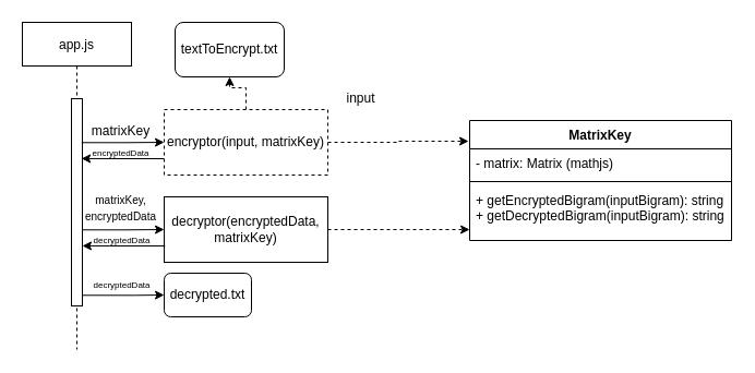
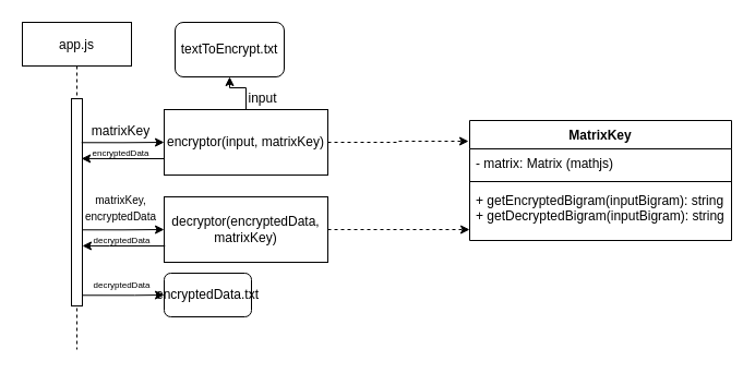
  <mxCell id="0" />
  <mxCell id="1" parent="0" />
  <mxCell id="2" value="app.js" style="shape=umlLifeline;perimeter=lifelinePerimeter;container=1;collapsible=0;recursiveResize=0;rounded=0;shadow=0;strokeWidth=1;" vertex="1" parent="1"><mxGeometry x="20" y="20" width="100" height="300" as="geometry" /></mxCell>
  <mxCell id="3" value="" style="points=[];perimeter=orthogonalPerimeter;rounded=0;shadow=0;strokeWidth=1;" vertex="1" parent="2"><mxGeometry x="45" y="70" width="10" height="190" as="geometry" /></mxCell>
  <mxCell id="4" style="edgeStyle=orthogonalEdgeStyle;rounded=0;orthogonalLoop=1;jettySize=auto;html=1;exitX=0.923;exitY=0.212;exitDx=0;exitDy=0;exitPerimeter=0;entryX=0;entryY=0.5;entryDx=0;entryDy=0;" edge="1" parent="1" source="3" target="8"><mxGeometry relative="1" as="geometry"><mxPoint x="150" y="130" as="targetPoint" /><mxPoint x="80" y="130" as="sourcePoint" /></mxGeometry></mxCell>
- <mxCell id="5" style="edgeStyle=orthogonalEdgeStyle;rounded=0;orthogonalLoop=1;jettySize=auto;html=1;entryX=0.5;entryY=1;entryDx=0;entryDy=0;dashed=1;" edge="1" parent="1" source="8" target="9"><mxGeometry relative="1" as="geometry" /></mxCell>
+ <mxCell id="5" style="edgeStyle=orthogonalEdgeStyle;rounded=0;orthogonalLoop=1;jettySize=auto;html=1;entryX=0.5;entryY=1;entryDx=0;entryDy=0;" edge="1" parent="1" source="8" target="9"><mxGeometry relative="1" as="geometry" /></mxCell>
  <mxCell id="6" style="edgeStyle=orthogonalEdgeStyle;rounded=0;orthogonalLoop=1;jettySize=auto;html=1;exitX=0;exitY=0.75;exitDx=0;exitDy=0;entryX=0.92;entryY=0.289;entryDx=0;entryDy=0;entryPerimeter=0;" edge="1" parent="1" source="8" target="3"><mxGeometry relative="1" as="geometry" /></mxCell>
  <mxCell id="7" style="edgeStyle=orthogonalEdgeStyle;rounded=0;orthogonalLoop=1;jettySize=auto;html=1;fontSize=6;dashed=1;" edge="1" parent="1" source="8"><mxGeometry relative="1" as="geometry"><mxPoint x="429" y="129" as="targetPoint" /><Array as="points"><mxPoint x="365" y="130" /><mxPoint x="365" y="129" /></Array></mxGeometry></mxCell>
- <mxCell id="8" value="encryptor(input, matrixKey)" style="rounded=0;whiteSpace=wrap;html=1;dashed=1;" vertex="1" parent="1"><mxGeometry x="150" y="100" width="150" height="60" as="geometry" /></mxCell>
+ <mxCell id="8" value="encryptor(input, matrixKey)" style="rounded=0;whiteSpace=wrap;html=1;" vertex="1" parent="1"><mxGeometry x="150" y="100" width="150" height="60" as="geometry" /></mxCell>
  <mxCell id="9" value="textToEncrypt.txt" style="rounded=1;whiteSpace=wrap;html=1;" vertex="1" parent="1"><mxGeometry x="160" y="20" width="100" height="50" as="geometry" /></mxCell>
- <mxCell id="10" value="input" style="text;html=1;align=center;verticalAlign=middle;resizable=0;points=[];autosize=1;" vertex="1" parent="1"><mxGeometry x="310" y="80" width="40" height="20" as="geometry" /></mxCell>
+ <mxCell id="10" value="input" style="text;html=1;align=center;verticalAlign=middle;resizable=0;points=[];autosize=1;" vertex="1" parent="1"><mxGeometry x="220" y="80" width="40" height="20" as="geometry" /></mxCell>
  <mxCell id="11" value="encryptedData" style="text;html=1;align=center;verticalAlign=middle;resizable=0;points=[];autosize=1;fontSize=8;" vertex="1" parent="1"><mxGeometry x="75" y="130" width="70" height="20" as="geometry" /></mxCell>
  <mxCell id="12" style="edgeStyle=orthogonalEdgeStyle;rounded=0;orthogonalLoop=1;jettySize=auto;html=1;fontSize=6;dashed=1;" edge="1" parent="1" source="13"><mxGeometry relative="1" as="geometry"><mxPoint x="430" y="210" as="targetPoint" /></mxGeometry></mxCell>
  <mxCell id="13" value="decryptor(encryptedData, matrixKey)" style="rounded=0;whiteSpace=wrap;html=1;" vertex="1" parent="1"><mxGeometry x="150" y="180" width="150" height="60" as="geometry" /></mxCell>
  <mxCell id="14" style="edgeStyle=orthogonalEdgeStyle;rounded=0;orthogonalLoop=1;jettySize=auto;html=1;entryX=0;entryY=0.5;entryDx=0;entryDy=0;fontSize=8;exitX=1.051;exitY=0.633;exitDx=0;exitDy=0;exitPerimeter=0;" edge="1" parent="1" source="3" target="13"><mxGeometry relative="1" as="geometry"><mxPoint x="78" y="210" as="sourcePoint" /></mxGeometry></mxCell>
  <mxCell id="15" style="edgeStyle=orthogonalEdgeStyle;rounded=0;orthogonalLoop=1;jettySize=auto;html=1;exitX=0;exitY=0.75;exitDx=0;exitDy=0;entryX=0.92;entryY=0.289;entryDx=0;entryDy=0;entryPerimeter=0;" edge="1" parent="1"><mxGeometry relative="1" as="geometry"><mxPoint x="150.8" y="225" as="sourcePoint" /><mxPoint x="75" y="224.91" as="targetPoint" /><Array as="points"><mxPoint x="100" y="225" /><mxPoint x="100" y="225" /></Array></mxGeometry></mxCell>
  <mxCell id="16" value="decryptedData" style="text;html=1;align=center;verticalAlign=middle;resizable=0;points=[];autosize=1;fontSize=8;" vertex="1" parent="1"><mxGeometry x="75.8" y="210" width="70" height="20" as="geometry" /></mxCell>
  <mxCell id="17" style="edgeStyle=orthogonalEdgeStyle;rounded=0;orthogonalLoop=1;jettySize=auto;html=1;exitX=0.923;exitY=0.212;exitDx=0;exitDy=0;exitPerimeter=0;entryX=0;entryY=0.5;entryDx=0;entryDy=0;" edge="1" parent="1" target="19"><mxGeometry relative="1" as="geometry"><mxPoint x="150" y="270" as="targetPoint" /><mxPoint x="75" y="270.28" as="sourcePoint" /><Array as="points"><mxPoint x="123" y="270" /></Array></mxGeometry></mxCell>
  <mxCell id="18" value="&lt;span style=&quot;font-size: 8px&quot;&gt;decryptedData&lt;/span&gt;" style="text;html=1;align=center;verticalAlign=middle;resizable=0;points=[];autosize=1;" vertex="1" parent="1"><mxGeometry x="75.77" y="250" width="70" height="20" as="geometry" /></mxCell>
- <mxCell id="19" value="decrypted.txt" style="rounded=1;whiteSpace=wrap;html=1;" vertex="1" parent="1"><mxGeometry x="150" y="250" width="80" height="40" as="geometry" /></mxCell>
+ <mxCell id="19" value="encryptedData.txt" style="rounded=1;whiteSpace=wrap;html=1;" vertex="1" parent="1"><mxGeometry x="150" y="250" width="80" height="40" as="geometry" /></mxCell>
  <mxCell id="20" value="MatrixKey" style="swimlane;fontStyle=1;align=center;verticalAlign=top;childLayout=stackLayout;horizontal=1;startSize=26;horizontalStack=0;resizeParent=1;resizeParentMax=0;resizeLast=0;collapsible=1;marginBottom=0;fontSize=12;" vertex="1" parent="1"><mxGeometry x="430" y="110" width="240" height="110" as="geometry" /></mxCell>
  <mxCell id="21" value="- matrix: Matrix (mathjs)" style="text;strokeColor=none;fillColor=none;align=left;verticalAlign=top;spacingLeft=4;spacingRight=4;overflow=hidden;rotatable=0;points=[[0,0.5],[1,0.5]];portConstraint=eastwest;" vertex="1" parent="20"><mxGeometry y="26" width="240" height="26" as="geometry" /></mxCell>
  <mxCell id="22" value="" style="line;strokeWidth=1;fillColor=none;align=left;verticalAlign=middle;spacingTop=-1;spacingLeft=3;spacingRight=3;rotatable=0;labelPosition=right;points=[];portConstraint=eastwest;" vertex="1" parent="20"><mxGeometry y="52" width="240" height="8" as="geometry" /></mxCell>
  <mxCell id="23" value="+ getEncryptedBigram(inputBigram): string&#10;+ getDecryptedBigram(inputBigram): string" style="text;strokeColor=none;fillColor=none;align=left;verticalAlign=top;spacingLeft=4;spacingRight=4;overflow=hidden;rotatable=0;points=[[0,0.5],[1,0.5]];portConstraint=eastwest;" vertex="1" parent="20"><mxGeometry y="60" width="240" height="50" as="geometry" /></mxCell>
  <mxCell id="24" value="&lt;span&gt;matrixKey&lt;/span&gt;" style="text;html=1;align=center;verticalAlign=middle;resizable=0;points=[];autosize=1;" vertex="1" parent="1"><mxGeometry x="75" y="110" width="70" height="20" as="geometry" /></mxCell>
  <mxCell id="25" value="&lt;font style=&quot;font-size: 10px&quot;&gt;&lt;span&gt;matrixKey,&lt;br&gt;&lt;/span&gt;&lt;span&gt;encryptedData&lt;/span&gt;&lt;/font&gt;&lt;span&gt;&lt;br&gt;&lt;/span&gt;" style="text;html=1;align=center;verticalAlign=middle;resizable=0;points=[];autosize=1;" vertex="1" parent="1"><mxGeometry x="70" y="170" width="80" height="40" as="geometry" /></mxCell>
